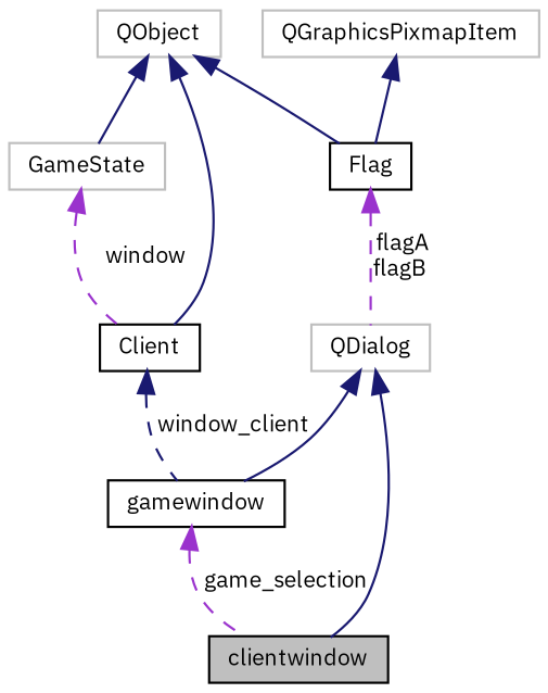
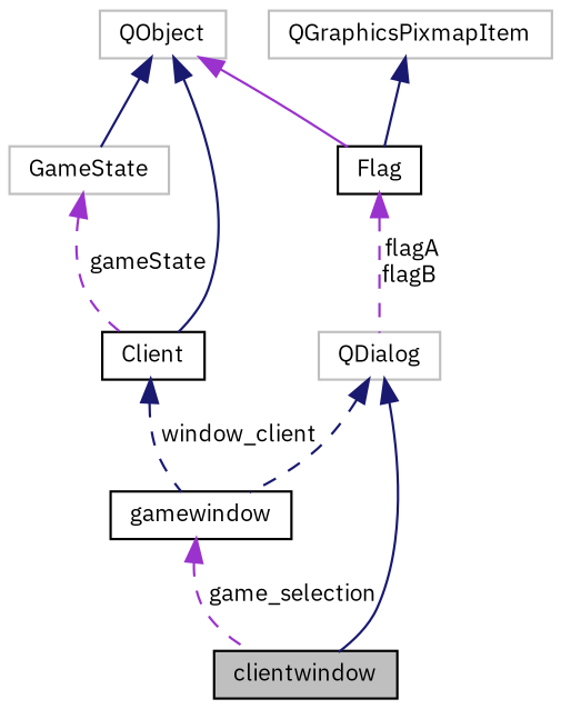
  digraph {
    fontname="IBM Plex Sans"
    node [color=black fillcolor=white fontname="IBM Plex Sans" fontsize=10 shape=record style=filled]
    edge [color=midnightblue dir=back fontname="IBM Plex Sans" fontsize=10 labelfontname=Helvetica labelfontsize=10 style=solid]
    n1 [fillcolor=grey75 fontcolor=black height=0.2 label=clientwindow width=0.4]
    n2 [color=grey75 height=0.2 label=QDialog width=0.4]
    n3 [height=0.2 label=gamewindow width=0.4]
    n4 [height=0.2 label=Client width=0.4]
    n5 [color=grey75 height=0.2 label=QObject width=0.4]
    n6 [height=0.2 label=Flag width=0.4]
    n7 [color=grey75 height=0.2 label=GameState width=0.4]
    n8 [color=grey75 height=0.2 label=QGraphicsPixmapItem width=0.4]
    n2 -> n1
-   n2 -> n3
+   n2 -> n3 [style=dashed]
    n3 -> n1 [color=darkorchid3 label=" game_selection" style=dashed]
    n4 -> n3 [label=" window_client" style=dashed]
    n5 -> n4
-   n5 -> n6
+   n5 -> n6 [color=darkorchid3]
    n5 -> n7
    n6 -> n2 [color=darkorchid3 label=" flagA\nflagB" style=dashed]
-   n7 -> n4 [color=darkorchid3 label=" window" style=dashed]
+   n7 -> n4 [color=darkorchid3 label=" gameState" style=dashed]
    n8 -> n6
  }
